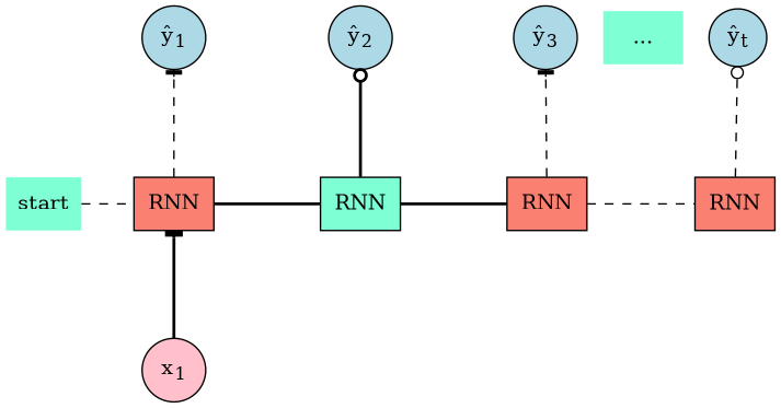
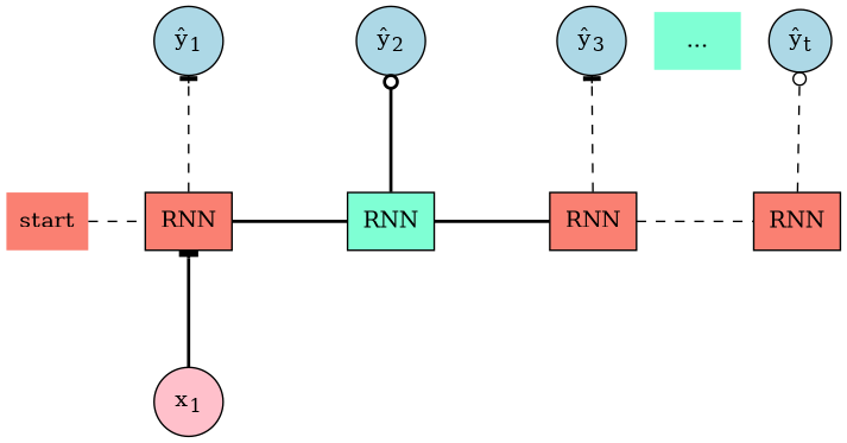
  digraph {
    rankdir=BT
    node [fillcolor=lightblue shape=circle style=filled]
    edge [minlen=2 style=dashed arrowhead=tee]
    n1 [fillcolor=pink label=<x<sub>1</sub>>]
    n2 [label=<ŷ<sub>1</sub>>]
    n3 [label=<ŷ<sub>2</sub>>]
    n4 [label=<ŷ<sub>3</sub>>]
    n5 [label=<ŷ<sub>t</sub>>]
    n6 [label="..." shape=plaintext fillcolor=aquamarine]
    n7 [fillcolor=salmon label=RNN shape=rectangle]
    n8 [fillcolor=aquamarine label=RNN shape=rectangle]
    n9 [fillcolor=salmon label=RNN shape=rectangle]
    n10 [fillcolor=salmon label=RNN shape=rectangle]
-   start [shape=plaintext width=0 fillcolor=aquamarine]
+   start [shape=plaintext width=0 fillcolor=salmon]
    subgraph sub_1 {
      rank=same
      n1
    }
    subgraph sub_2 {
      rank=same
      n2
      n3
      n4
      n5
      n6
    }
    subgraph sub_3 {
      rank=same
      n7
      n8
      n9
      n10
      start
    }
    n1 -> n7 [style=bold]
    n4 -> n6 [style=invis minlen="" arrowhead=""]
    n6 -> n5 [style=invis minlen="" arrowhead=""]
    n7 -> n2
    n7 -> n8 [headport=w minlen=4 tailport=e style=bold]
    n8 -> n3 [style=bold arrowhead=odot]
    n8 -> n9 [headport=w minlen=4 tailport=e style=bold arrowhead=odot]
    n9 -> n4
    n9 -> n10 [headport=w minlen=4 tailport=e]
    n10 -> n5 [arrowhead=odot]
    start -> n7 [headport=w arrowhead=odot]
  }
